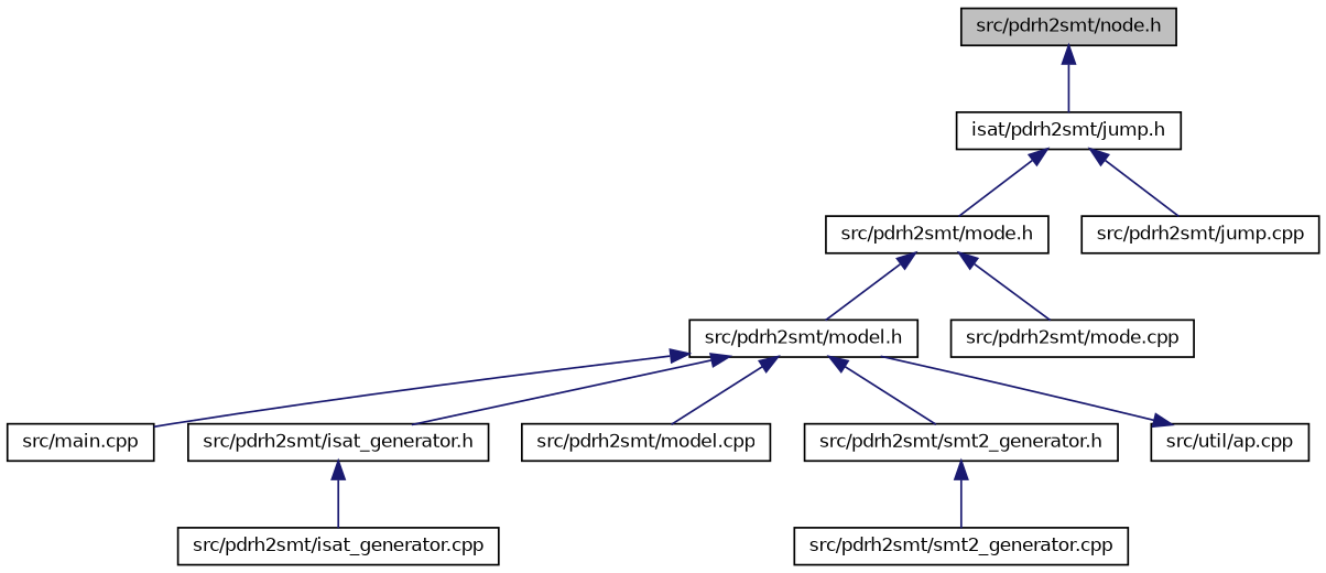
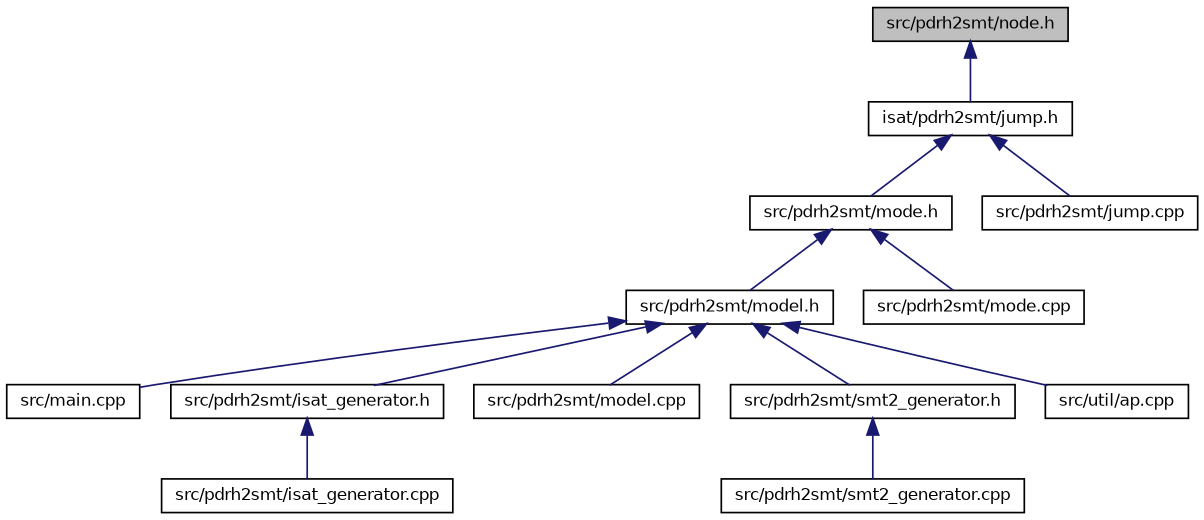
  digraph {
    node [color=black fillcolor=white fontname=Helvetica fontsize=10 shape=record style=filled]
    edge [color=midnightblue dir=back fontname=Helvetica fontsize=10 labelfontname=Helvetica labelfontsize=10 style=solid]
    n1 [fillcolor=grey75 fontcolor=black height=0.2 label="src/pdrh2smt/node.h" width=0.4]
    n2 [height=0.2 label="isat/pdrh2smt/jump.h" width=0.4]
    n3 [height=0.2 label="src/pdrh2smt/mode.h" width=0.4]
    n4 [height=0.2 label="src/pdrh2smt/jump.cpp" width=0.4]
    n5 [height=0.2 label="src/pdrh2smt/model.h" width=0.4]
    n6 [height=0.2 label="src/pdrh2smt/mode.cpp" width=0.4]
    n7 [height=0.2 label="src/main.cpp" width=0.4]
    n8 [height=0.2 label="src/pdrh2smt/isat_generator.h" width=0.4]
    n9 [height=0.2 label="src/pdrh2smt/model.cpp" width=0.4]
    n10 [height=0.2 label="src/pdrh2smt/smt2_generator.h" width=0.4]
    n11 [height=0.2 label="src/util/ap.cpp" width=0.4]
    n12 [height=0.2 label="src/pdrh2smt/isat_generator.cpp" width=0.4]
    n13 [height=0.2 label="src/pdrh2smt/smt2_generator.cpp" width=0.4]
    n1 -> n2
    n2 -> n3
    n2 -> n4
    n3 -> n5
    n3 -> n6
    n5 -> n7
    n5 -> n8
    n5 -> n9
    n5 -> n10
-   n11 -> n5
+   n5 -> n11
    n8 -> n12
    n10 -> n13
  }
